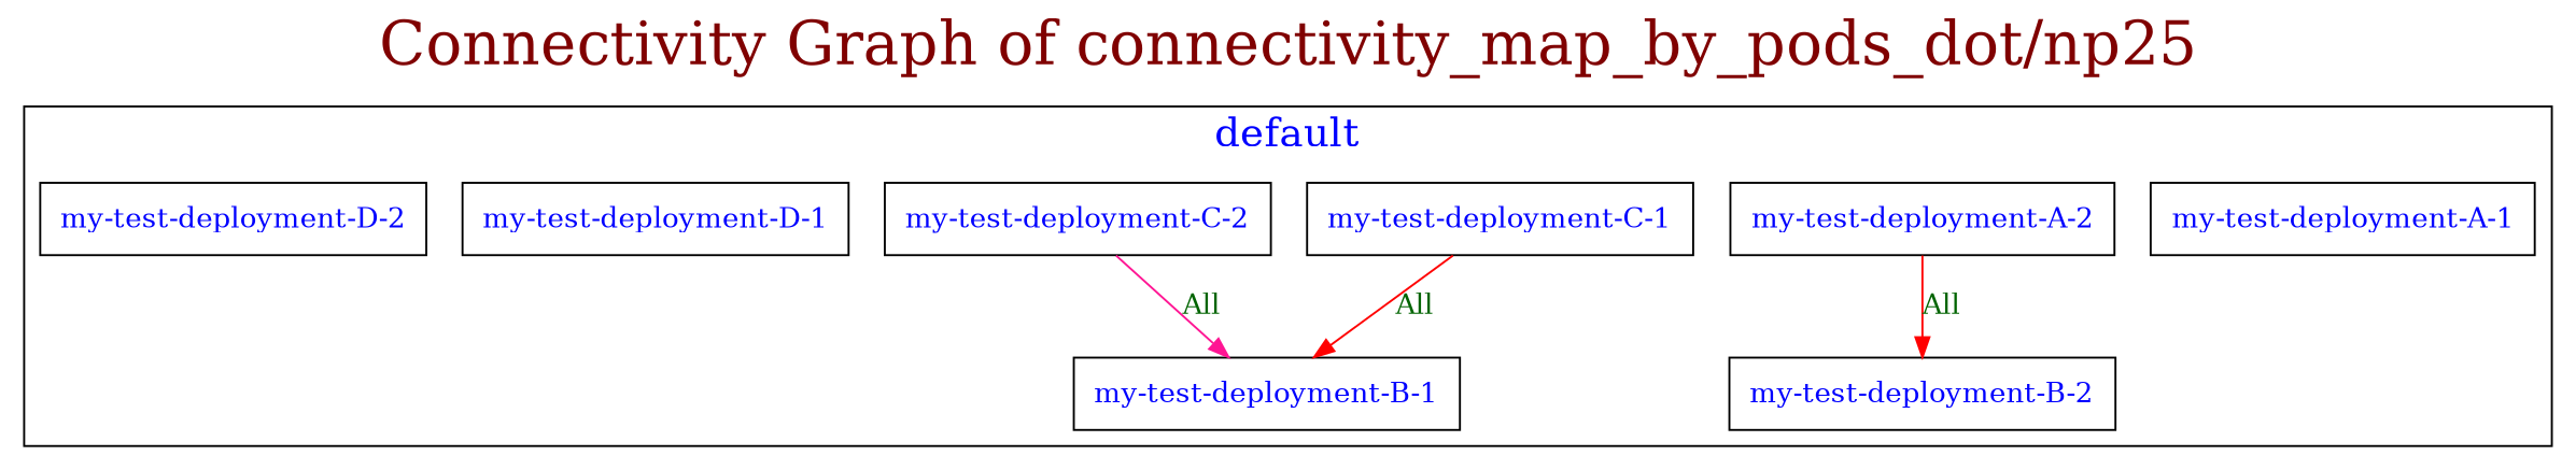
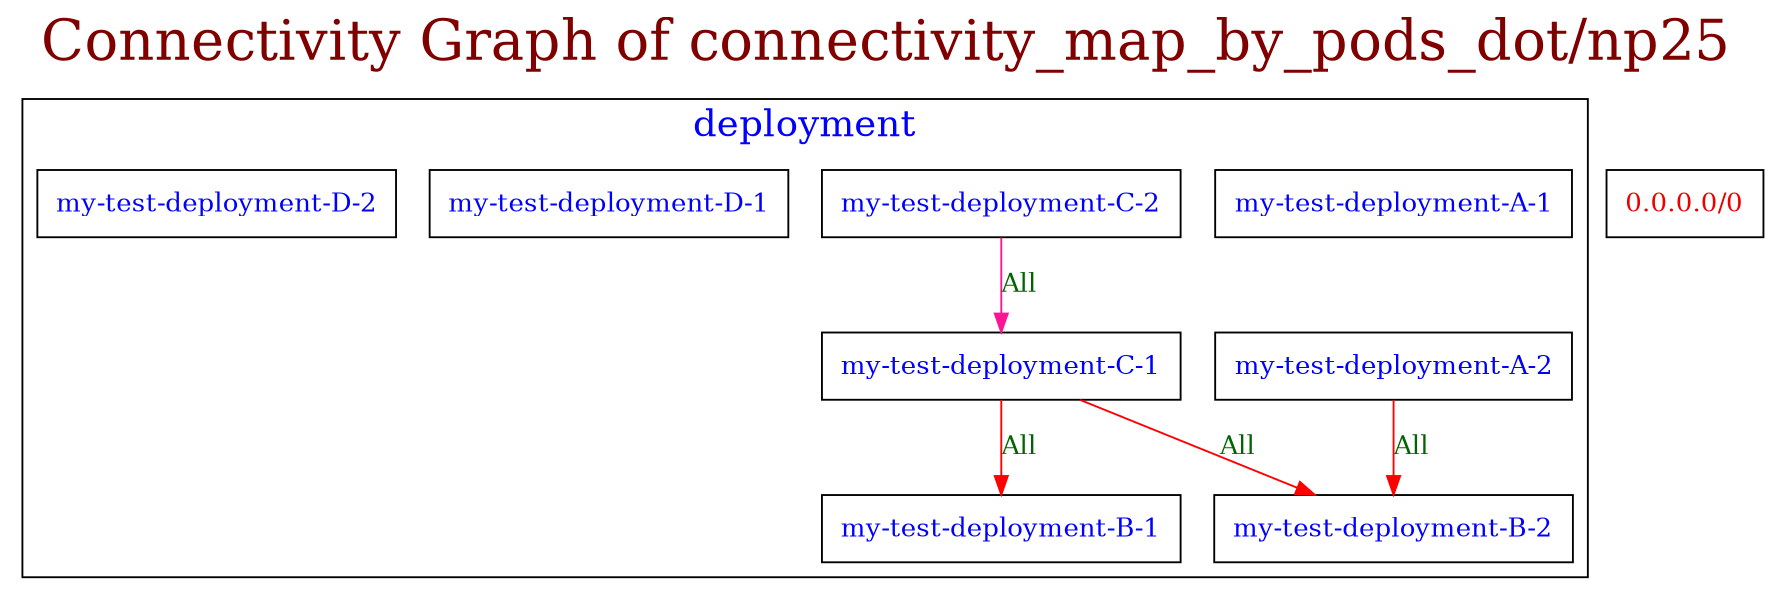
  digraph {
    fontcolor=webmaroon
    fontsize=30
    label="Connectivity Graph of connectivity_map_by_pods_dot/np25"
    labelloc=t
    node [fontcolor=blue shape=box]
    edge [arrowhead=normal arrowtail=none color=red dir=both fontcolor=darkgreen]
    n1 [label=<<table border="0" cellspacing="0"><tr><td>my-test-deployment-A-1</td></tr></table>>]
    n2 [label=<<table border="0" cellspacing="0"><tr><td>my-test-deployment-A-2</td></tr></table>>]
    n3 [label=<<table border="0" cellspacing="0"><tr><td>my-test-deployment-B-1</td></tr></table>>]
    n4 [label=<<table border="0" cellspacing="0"><tr><td>my-test-deployment-B-2</td></tr></table>>]
    n5 [label=<<table border="0" cellspacing="0"><tr><td>my-test-deployment-C-1</td></tr></table>>]
    n6 [label=<<table border="0" cellspacing="0"><tr><td>my-test-deployment-C-2</td></tr></table>>]
    n7 [label=<<table border="0" cellspacing="0"><tr><td>my-test-deployment-D-1</td></tr></table>>]
    n8 [label=<<table border="0" cellspacing="0"><tr><td>my-test-deployment-D-2</td></tr></table>>]
+   n9 [fontcolor=red2 label=<<table border="0" cellspacing="0"><tr><td>0.0.0.0/0</td></tr></table>>]
    subgraph cluster_1 {
      fontcolor=blue
      fontsize=20
-     label=default
+     label=deployment
      n1
      n2
      n3
      n4
      n5
      n6
      n7
      n8
    }
    n2 -> n4 [label=All]
    n5 -> n3 [label=All]
-   n6 -> n3 [color=deeppink label=All]
+   n5 -> n4 [label=All]
+   n6 -> n5 [color=deeppink label=All]
  }
